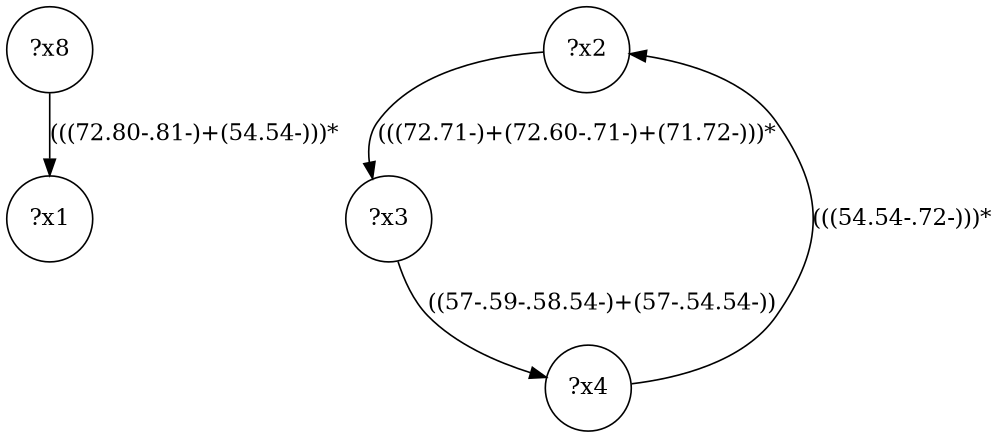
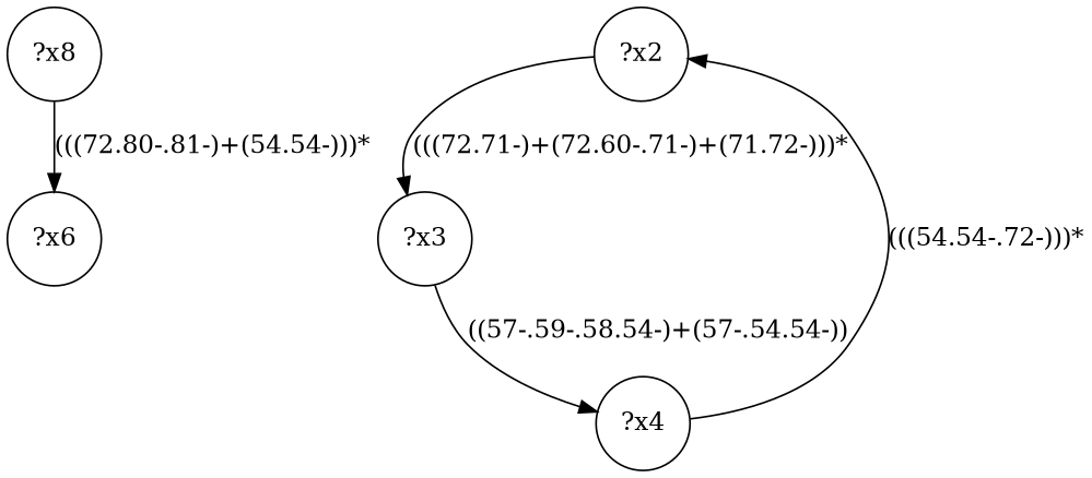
  digraph {
    node [shape=circle]
    n1 [label="?x8"]
-   n2 [label="?x1"]
+   n2 [label="?x6"]
    n3 [label="?x2"]
    n4 [label="?x3"]
    n5 [label="?x4"]
    n1 -> n2 [label="(((72.80-.81-)+(54.54-)))*"]
    n3 -> n4 [label="(((72.71-)+(72.60-.71-)+(71.72-)))*"]
    n4 -> n5 [label="((57-.59-.58.54-)+(57-.54.54-))"]
    n5 -> n3 [label="(((54.54-.72-)))*"]
  }
